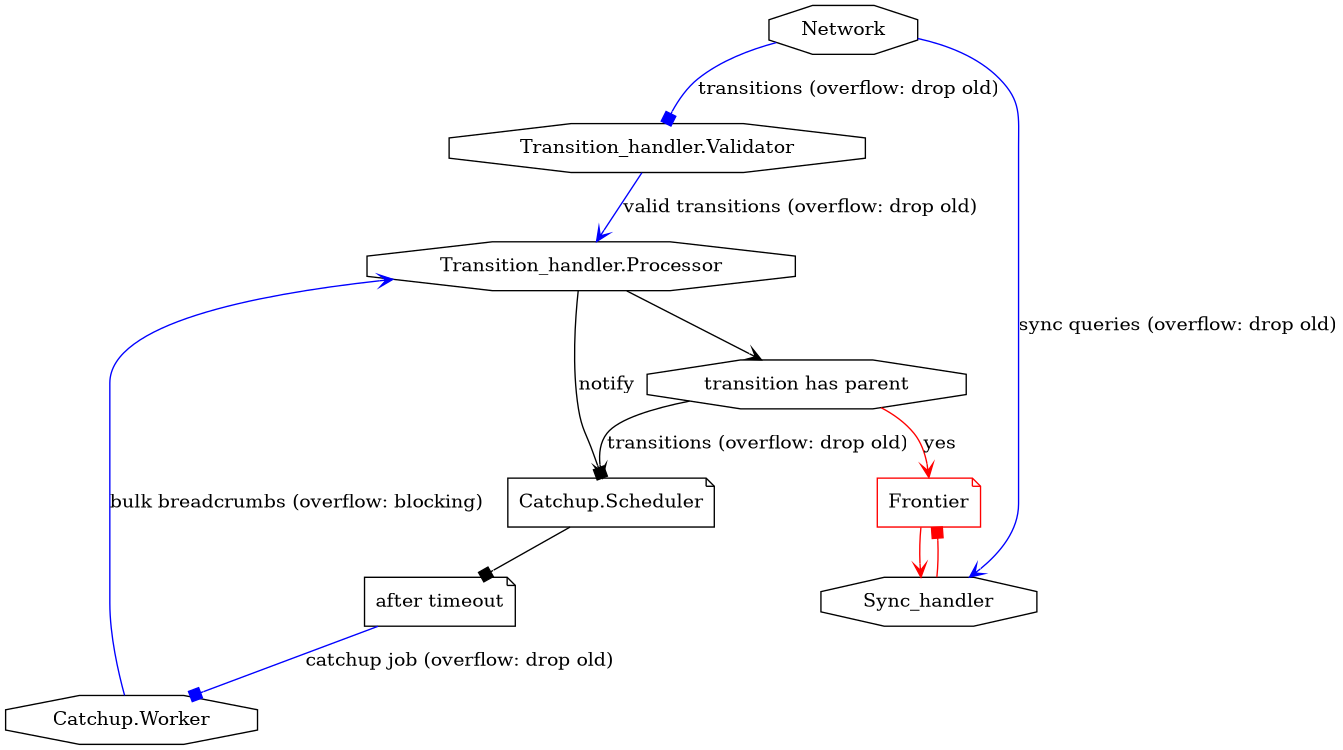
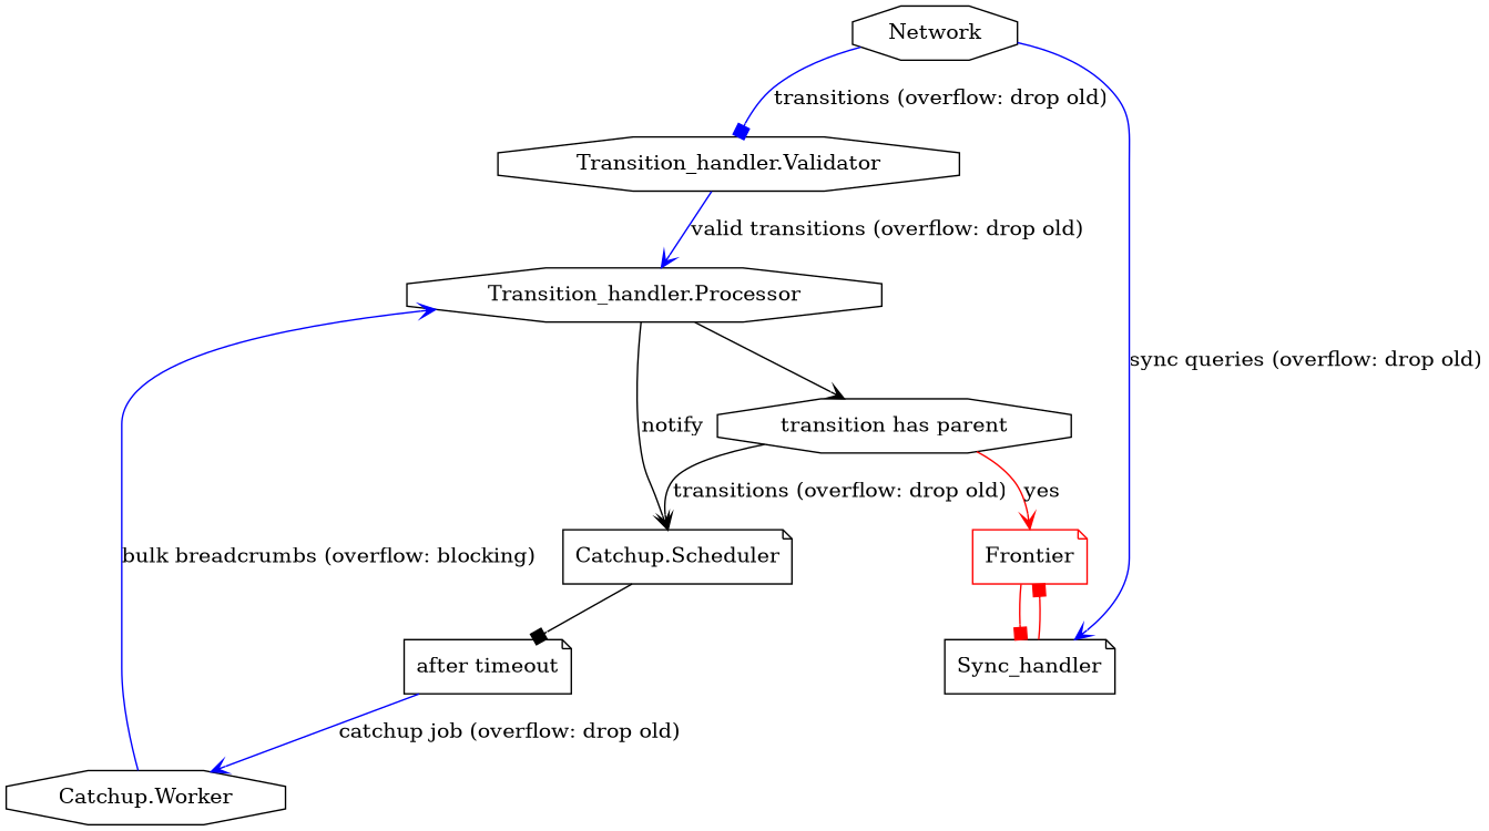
  digraph {
    node [shape=octagon]
    edge [arrowhead=vee color=blue]
    Network
    "Transition_handler.Validator"
-   Sync_handler
+   Sync_handler [shape=note]
    "Transition_handler.Processor"
    Frontier [color=red shape=note]
    "transition has parent"
    "Catchup.Scheduler" [shape=note]
    "after timeout" [shape=note]
    "Catchup.Worker"
    Network -> "Transition_handler.Validator" [arrowhead=box label="transitions (overflow: drop old)"]
    Network -> Sync_handler [label="sync queries (overflow: drop old)"]
    "Transition_handler.Validator" -> "Transition_handler.Processor" [label="valid transitions (overflow: drop old)"]
    Sync_handler -> Frontier [arrowhead=box color=red]
    "Transition_handler.Processor" -> "transition has parent" [color=""]
-   "Transition_handler.Processor" -> "Catchup.Scheduler" [arrowhead=box label=notify color=""]
-   Frontier -> Sync_handler [color=red]
+   "Transition_handler.Processor" -> "Catchup.Scheduler" [label=notify color=""]
+   Frontier -> Sync_handler [arrowhead=box color=red]
    "transition has parent" -> Frontier [color=red label=yes]
    "transition has parent" -> "Catchup.Scheduler" [label="transitions (overflow: drop old)" color=""]
    "Catchup.Scheduler" -> "after timeout" [arrowhead=box color=""]
-   "after timeout" -> "Catchup.Worker" [arrowhead=box label="catchup job (overflow: drop old)"]
+   "after timeout" -> "Catchup.Worker" [label="catchup job (overflow: drop old)"]
    "Catchup.Worker" -> "Transition_handler.Processor" [label="bulk breadcrumbs (overflow: blocking)"]
  }
